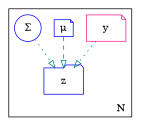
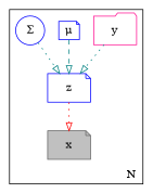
  digraph {
    node [color=blue shape=folder]
    edge [arrowhead=onormal color=teal style=dotted]
-   n1 [color=deeppink label=y shape=note]
-   n2 [label=z]
+   n1 [color=deeppink label=y]
+   n2 [label=z shape=note]
+   n3 [color=gray40 fillcolor=grey label=x shape=note style=filled]
    n4 [height=0.2 label="μ" shape=note width=0.20]
    n5 [height=0.2 label="Σ" shape=circle width=0.20]
    subgraph cluster_1 {
      label=N
      labeljust=r
      labelloc=b
      rankdir=TB
      n1
      n2
+     n3
      n4
      n5
    }
    n1 -> n2
+   n2 -> n3 [color=red]
    n4 -> n2 [style=dashed]
    n5 -> n2
  }
